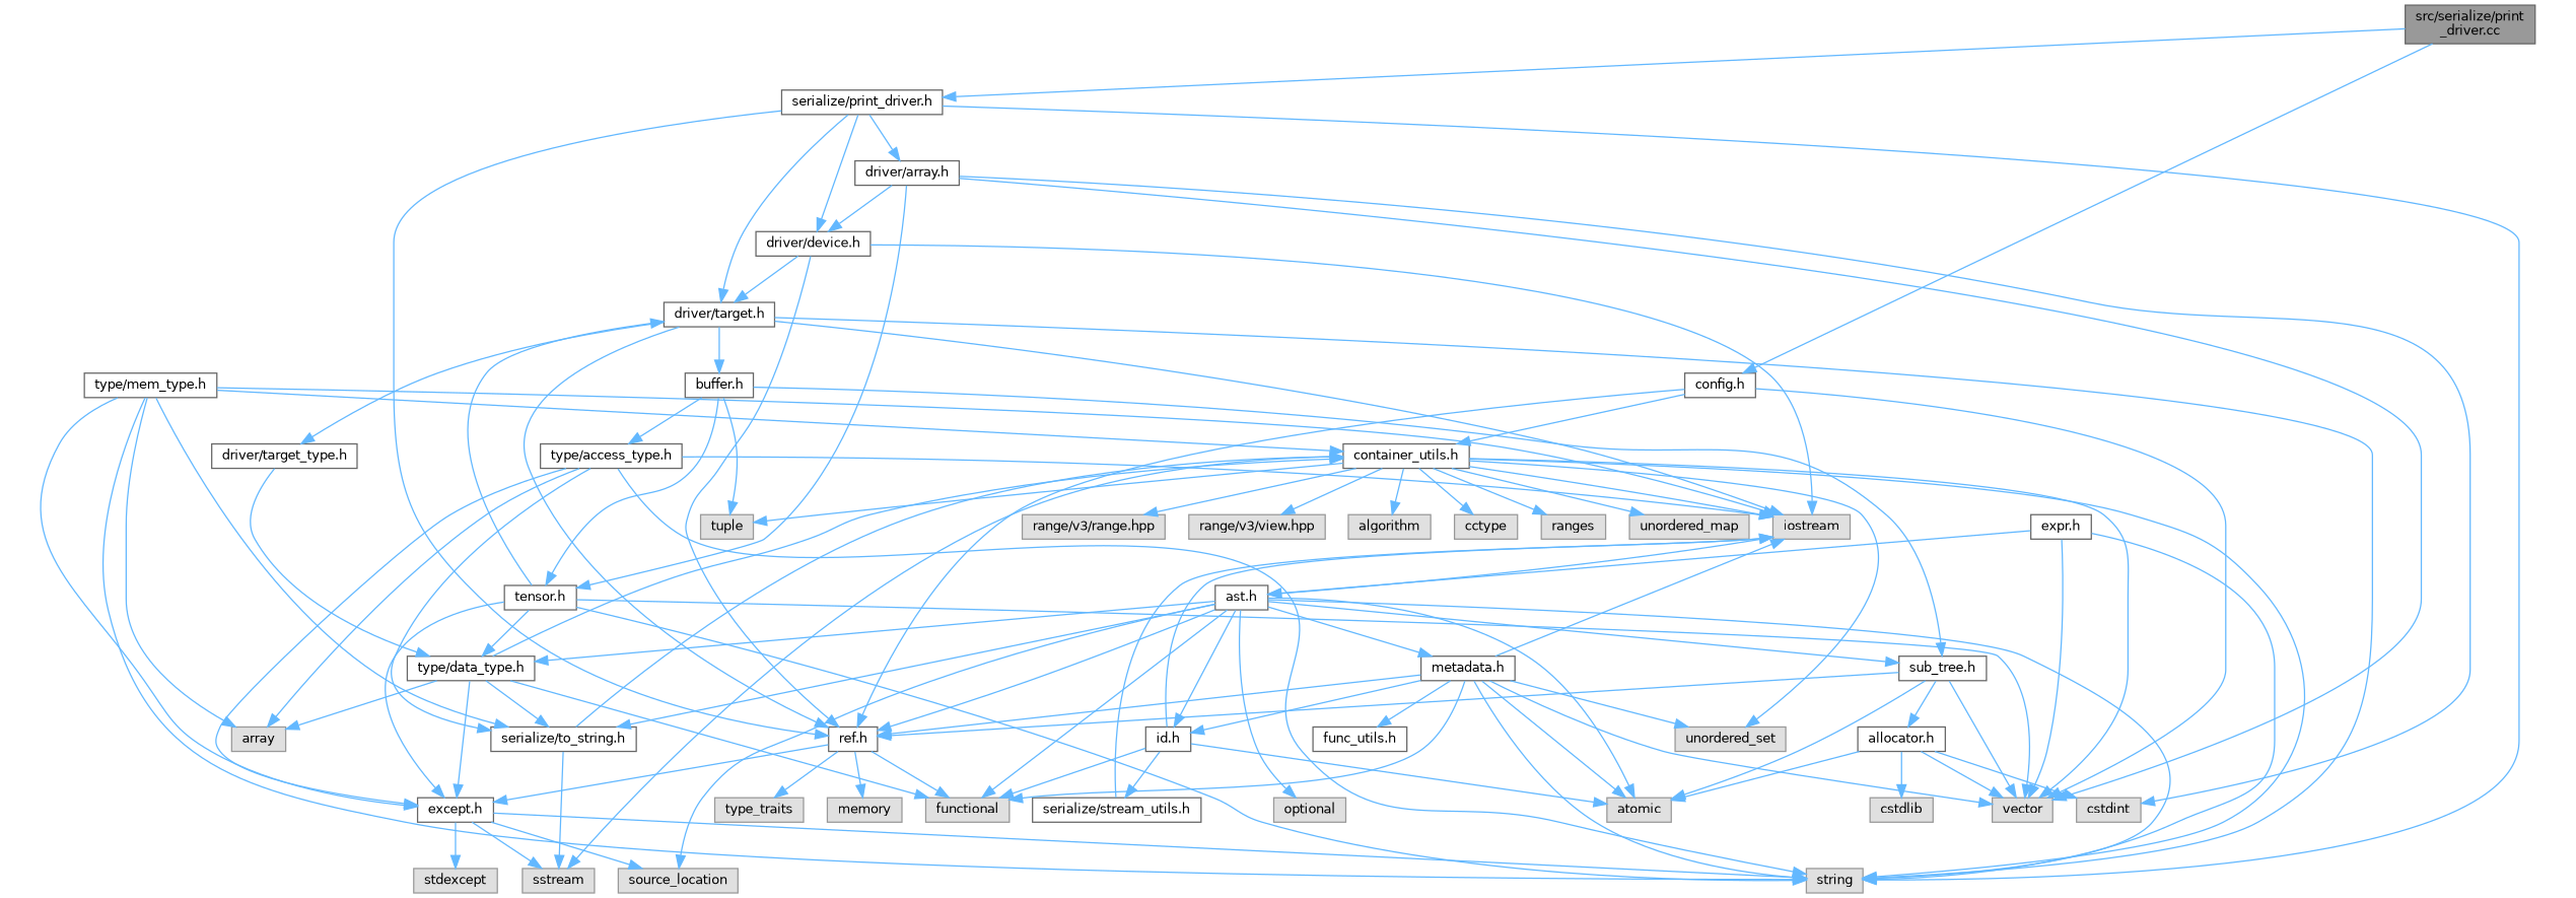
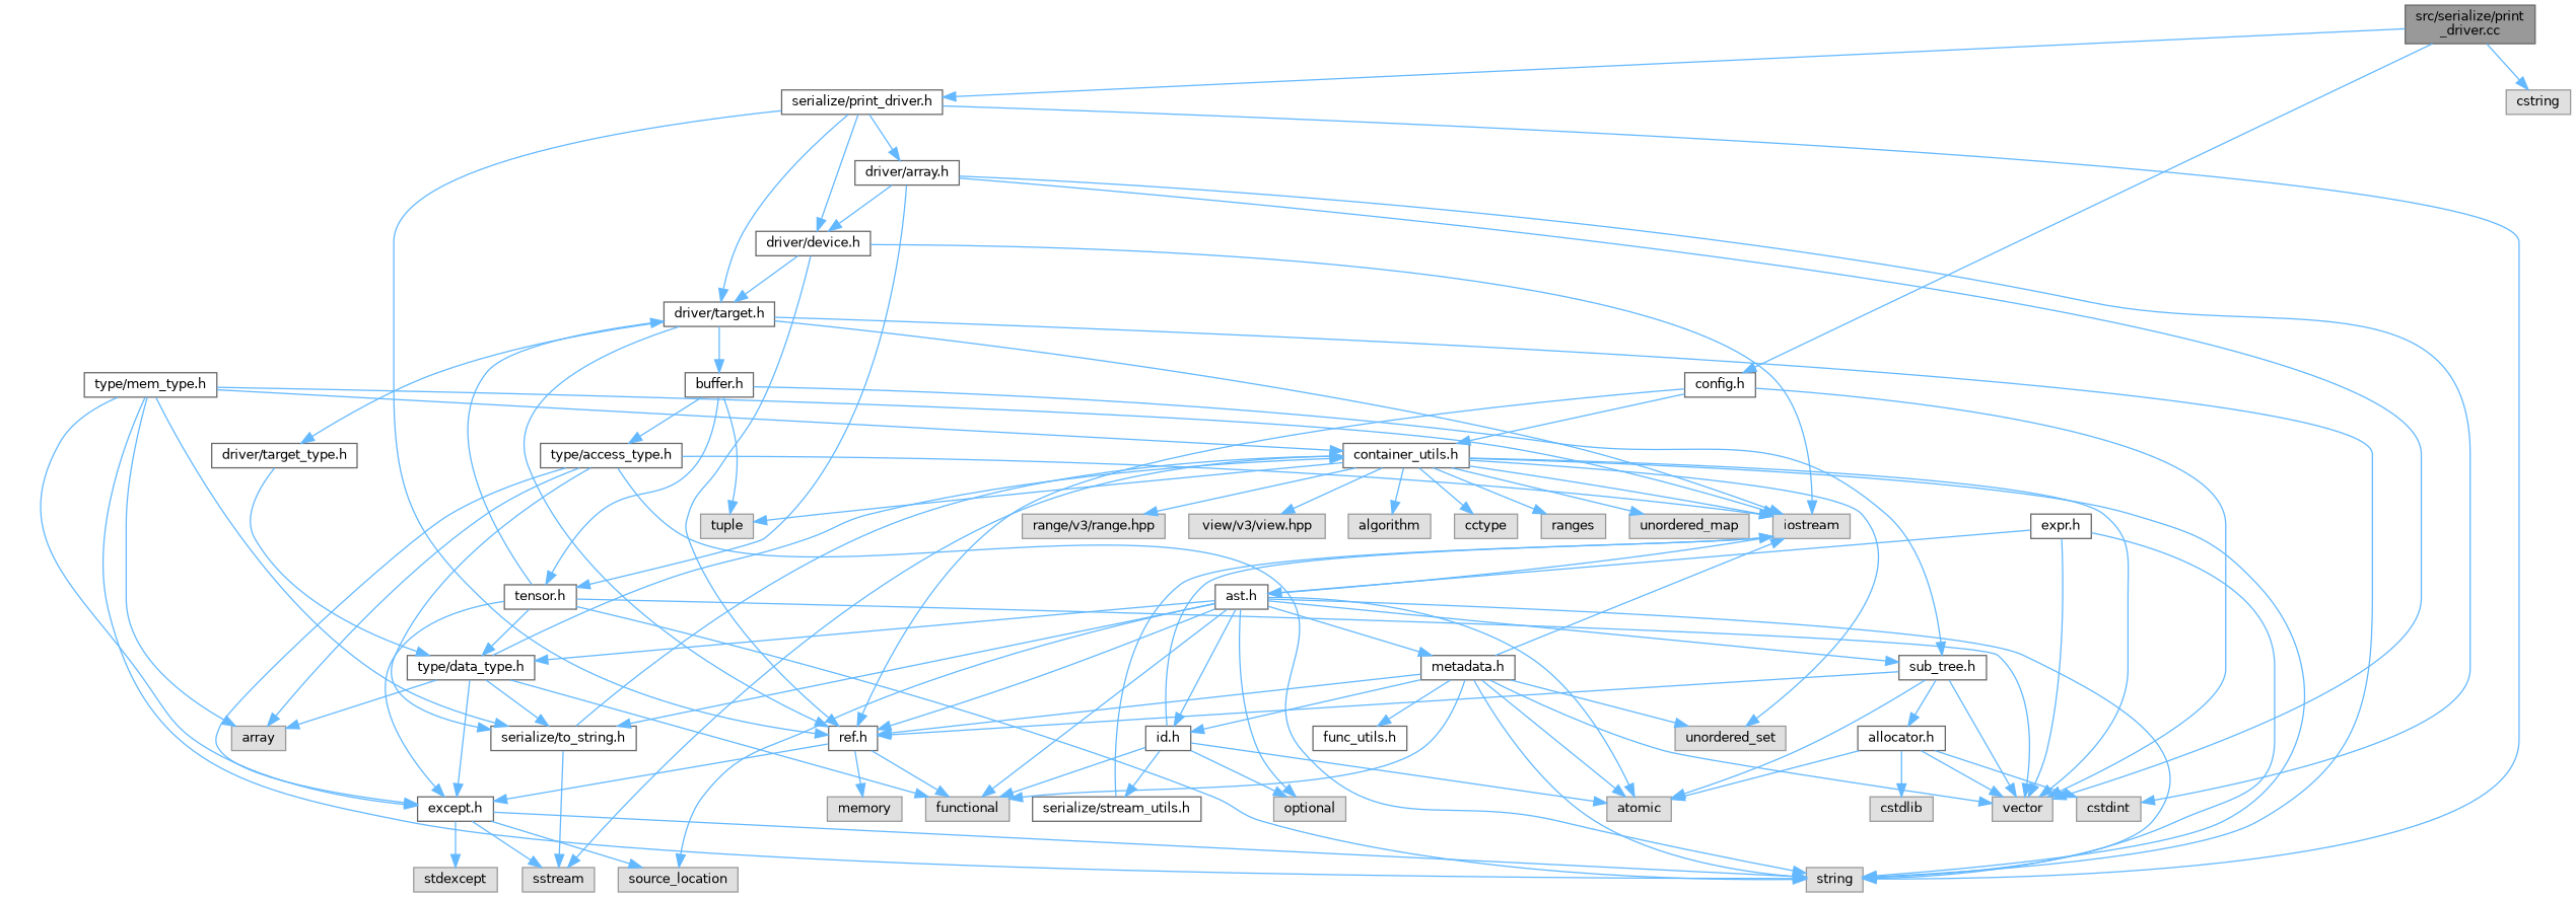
  digraph {
    node [color=grey40 fillcolor=white fontname=Helvetica fontsize=10 shape=box style=filled]
    edge [color=steelblue1 fontname=Helvetica fontsize=10 labelfontname=Helvetica labelfontsize=10 style=solid]
    n1 [color=gray40 fillcolor=grey60 fontcolor=black height=0.2 label="src/serialize/print\l_driver.cc" width=0.4]
    n2 [height=0.2 label="config.h" width=0.4]
+   n3 [color=grey60 fillcolor="#E0E0E0" height=0.2 label=cstring width=0.4]
    n4 [height=0.2 label="serialize/print_driver.h" width=0.4]
    n5 [color=grey60 fillcolor="#E0E0E0" height=0.2 label=vector width=0.4]
    n6 [height=0.2 label="container_utils.h" width=0.4]
    n7 [height=0.2 label="ref.h" width=0.4]
    n8 [color=grey60 fillcolor="#E0E0E0" height=0.2 label=string width=0.4]
    n9 [height=0.2 label="driver/array.h" width=0.4]
    n10 [height=0.2 label="driver/device.h" width=0.4]
    n11 [height=0.2 label="driver/target.h" width=0.4]
    n12 [color=grey60 fillcolor="#E0E0E0" height=0.2 label=algorithm width=0.4]
    n13 [color=grey60 fillcolor="#E0E0E0" height=0.2 label=cctype width=0.4]
    n14 [color=grey60 fillcolor="#E0E0E0" height=0.2 label=iostream width=0.4]
    n15 [color=grey60 fillcolor="#E0E0E0" height=0.2 label=ranges width=0.4]
    n16 [color=grey60 fillcolor="#E0E0E0" height=0.2 label=sstream width=0.4]
    n17 [color=grey60 fillcolor="#E0E0E0" height=0.2 label=tuple width=0.4]
    n18 [color=grey60 fillcolor="#E0E0E0" height=0.2 label=unordered_map width=0.4]
    n19 [color=grey60 fillcolor="#E0E0E0" height=0.2 label=unordered_set width=0.4]
    n20 [color=grey60 fillcolor="#E0E0E0" height=0.2 label="range/v3/range.hpp" width=0.4]
-   n21 [color=grey60 fillcolor="#E0E0E0" height=0.2 label="range/v3/view.hpp" width=0.4]
+   n21 [color=grey60 fillcolor="#E0E0E0" height=0.2 label="view/v3/view.hpp" width=0.4]
    n22 [color=grey60 fillcolor="#E0E0E0" height=0.2 label=functional width=0.4]
    n23 [color=grey60 fillcolor="#E0E0E0" height=0.2 label=memory width=0.4]
-   n24 [color=grey60 fillcolor="#E0E0E0" height=0.2 label=type_traits width=0.4]
    n25 [height=0.2 label="except.h" width=0.4]
    n26 [height=0.2 label="ast.h" width=0.4]
    n27 [height=0.2 label="allocator.h" width=0.4]
    n28 [color=grey60 fillcolor="#E0E0E0" height=0.2 label=atomic width=0.4]
    n29 [color=grey60 fillcolor="#E0E0E0" height=0.2 label=cstdint width=0.4]
    n30 [color=grey60 fillcolor="#E0E0E0" height=0.2 label=cstdlib width=0.4]
    n31 [color=grey60 fillcolor="#E0E0E0" height=0.2 label=source_location width=0.4]
    n32 [color=grey60 fillcolor="#E0E0E0" height=0.2 label=stdexcept width=0.4]
    n33 [height=0.2 label="tensor.h" width=0.4]
    n34 [height=0.2 label="buffer.h" width=0.4]
    n35 [height=0.2 label="driver/target_type.h" width=0.4]
    n36 [height=0.2 label="type/data_type.h" width=0.4]
    n37 [height=0.2 label="sub_tree.h" width=0.4]
    n38 [height=0.2 label="type/access_type.h" width=0.4]
    n39 [height=0.2 label="serialize/to_string.h" width=0.4]
    n40 [color=grey60 fillcolor="#E0E0E0" height=0.2 label=array width=0.4]
    n41 [height=0.2 label="type/mem_type.h" width=0.4]
    n42 [height=0.2 label="expr.h" width=0.4]
    n43 [color=grey60 fillcolor="#E0E0E0" height=0.2 label=optional width=0.4]
    n44 [height=0.2 label="id.h" width=0.4]
    n45 [height=0.2 label="metadata.h" width=0.4]
    n46 [height=0.2 label="serialize/stream_utils.h" width=0.4]
    n47 [height=0.2 label="func_utils.h" width=0.4]
    n1 -> n2
+   n1 -> n3
    n1 -> n4
    n2 -> n5
    n2 -> n6
    n2 -> n7
    n4 -> n7
    n4 -> n8
    n4 -> n9
    n4 -> n10
    n4 -> n11
    n6 -> n5
    n6 -> n8
    n6 -> n12
    n6 -> n13
    n6 -> n14
    n6 -> n15
    n6 -> n16
    n6 -> n17
    n6 -> n18
    n6 -> n19
    n6 -> n20
    n6 -> n21
    n7 -> n22
    n7 -> n23
-   n7 -> n24
    n7 -> n25
    n9 -> n5
    n9 -> n10
    n9 -> n29
    n9 -> n33
    n10 -> n7
    n10 -> n11
    n10 -> n14
    n11 -> n7
    n11 -> n8
    n11 -> n14
    n11 -> n34
    n11 -> n35
    n14 -> n26
    n25 -> n8
    n25 -> n16
    n25 -> n31
    n25 -> n32
    n26 -> n7
    n26 -> n8
    n26 -> n22
    n26 -> n28
    n26 -> n31
    n26 -> n36
    n26 -> n37
    n26 -> n39
    n26 -> n43
    n26 -> n44
    n26 -> n45
    n27 -> n5
    n27 -> n28
    n27 -> n29
    n27 -> n30
    n33 -> n5
    n33 -> n8
    n33 -> n11
    n33 -> n25
    n33 -> n36
    n34 -> n17
    n34 -> n33
    n34 -> n37
    n34 -> n38
    n35 -> n36
    n36 -> n6
    n36 -> n22
    n36 -> n25
    n36 -> n39
    n36 -> n40
    n37 -> n5
    n37 -> n7
    n37 -> n27
    n37 -> n28
    n38 -> n8
    n38 -> n14
    n38 -> n25
    n38 -> n39
    n38 -> n40
    n39 -> n6
    n39 -> n16
    n41 -> n6
    n41 -> n8
    n41 -> n14
    n41 -> n25
    n41 -> n39
    n41 -> n40
    n42 -> n5
    n42 -> n8
    n42 -> n26
    n44 -> n14
    n44 -> n22
    n44 -> n28
+   n44 -> n43
    n44 -> n46
    n45 -> n5
    n45 -> n7
    n45 -> n8
    n45 -> n14
    n45 -> n19
    n45 -> n22
    n45 -> n28
    n45 -> n44
    n45 -> n47
    n46 -> n14
  }
